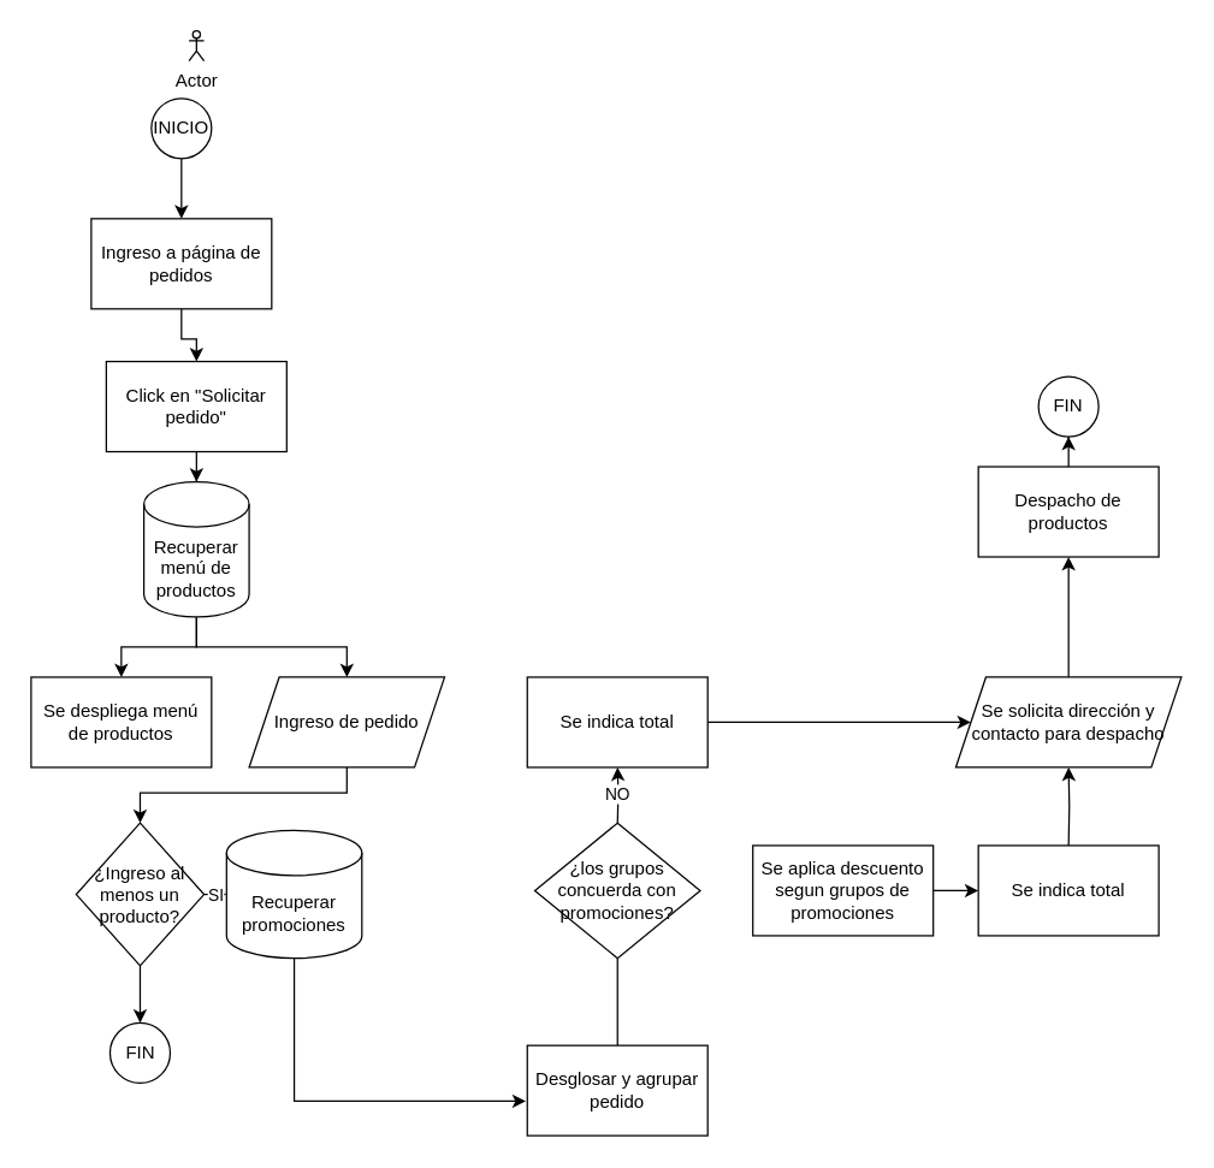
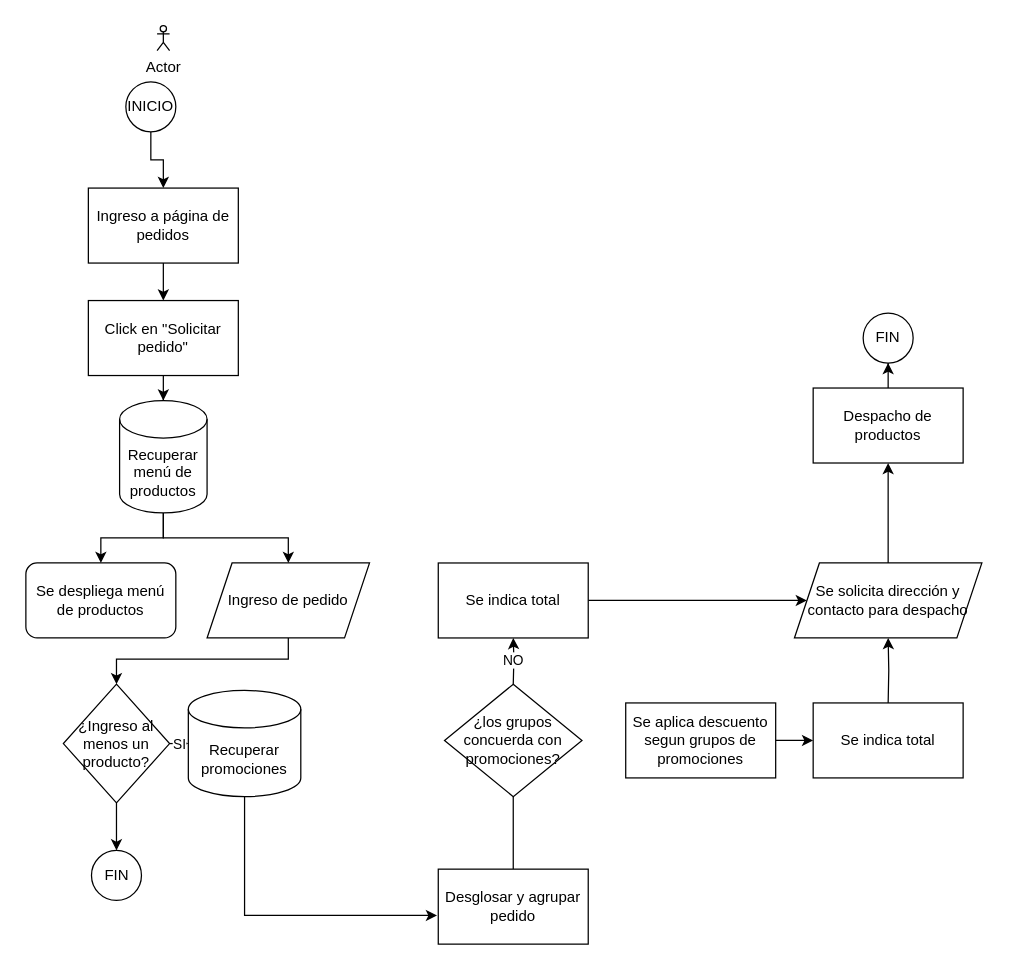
  <mxCell id="0" />
  <mxCell id="1" parent="0" />
  <mxCell id="2" style="edgeStyle=orthogonalEdgeStyle;rounded=0;orthogonalLoop=1;jettySize=auto;html=1;exitX=0.5;exitY=1;exitDx=0;exitDy=0;" parent="1" source="3" target="5" edge="1"><mxGeometry relative="1" as="geometry" /></mxCell>
  <mxCell id="3" value="INICIO" style="ellipse;whiteSpace=wrap;html=1;aspect=fixed;" parent="1" vertex="1"><mxGeometry x="100" y="65" width="40" height="40" as="geometry" /></mxCell>
  <mxCell id="4" value="" style="edgeStyle=orthogonalEdgeStyle;rounded=0;orthogonalLoop=1;jettySize=auto;html=1;" parent="1" source="5" target="8" edge="1"><mxGeometry relative="1" as="geometry" /></mxCell>
- <mxCell id="5" value="Ingreso a página de pedidos" style="rounded=0;whiteSpace=wrap;html=1;" parent="1" vertex="1"><mxGeometry x="60" y="145" width="120" height="60" as="geometry" /></mxCell>
+ <mxCell id="5" value="Ingreso a página de pedidos" style="rounded=0;whiteSpace=wrap;html=1;" parent="1" vertex="1"><mxGeometry x="70" y="150" width="120" height="60" as="geometry" /></mxCell>
  <mxCell id="6" value="Actor" style="shape=umlActor;verticalLabelPosition=bottom;verticalAlign=top;html=1;outlineConnect=0;" parent="1" vertex="1"><mxGeometry x="125" y="20" width="10" height="20" as="geometry" /></mxCell>
  <mxCell id="7" style="edgeStyle=orthogonalEdgeStyle;rounded=0;orthogonalLoop=1;jettySize=auto;html=1;exitX=0.5;exitY=1;exitDx=0;exitDy=0;" parent="1" source="8" target="11" edge="1"><mxGeometry relative="1" as="geometry" /></mxCell>
  <mxCell id="8" value="Click en &quot;Solicitar pedido&quot;" style="rounded=0;whiteSpace=wrap;html=1;" parent="1" vertex="1"><mxGeometry x="70" y="240" width="120" height="60" as="geometry" /></mxCell>
  <mxCell id="9" value="" style="edgeStyle=orthogonalEdgeStyle;rounded=0;orthogonalLoop=1;jettySize=auto;html=1;" parent="1" source="11" target="12" edge="1"><mxGeometry relative="1" as="geometry" /></mxCell>
  <mxCell id="10" style="edgeStyle=orthogonalEdgeStyle;rounded=0;orthogonalLoop=1;jettySize=auto;html=1;exitX=0.5;exitY=1;exitDx=0;exitDy=0;exitPerimeter=0;" parent="1" source="11" target="14" edge="1"><mxGeometry relative="1" as="geometry"><mxPoint x="210" y="440" as="targetPoint" /></mxGeometry></mxCell>
  <mxCell id="11" value="Recuperar menú de productos" style="shape=cylinder3;whiteSpace=wrap;html=1;boundedLbl=1;backgroundOutline=1;size=15;" parent="1" vertex="1"><mxGeometry x="95" y="320" width="70" height="90" as="geometry" /></mxCell>
- <mxCell id="12" value="Se despliega menú de productos" style="whiteSpace=wrap;html=1;" parent="1" vertex="1"><mxGeometry x="20" y="450" width="120" height="60" as="geometry" /></mxCell>
+ <mxCell id="12" value="Se despliega menú de productos" style="whiteSpace=wrap;html=1;rounded=1;" parent="1" vertex="1"><mxGeometry x="20" y="450" width="120" height="60" as="geometry" /></mxCell>
  <mxCell id="13" style="edgeStyle=orthogonalEdgeStyle;rounded=0;orthogonalLoop=1;jettySize=auto;html=1;exitX=0.5;exitY=1;exitDx=0;exitDy=0;entryX=0.5;entryY=0;entryDx=0;entryDy=0;" edge="1" parent="1" source="14" target="34"><mxGeometry relative="1" as="geometry"><mxPoint x="120" y="550" as="targetPoint" /><Array as="points"><mxPoint x="230" y="527" /><mxPoint x="93" y="527" /></Array></mxGeometry></mxCell>
  <mxCell id="14" value="Ingreso de pedido" style="shape=parallelogram;perimeter=parallelogramPerimeter;whiteSpace=wrap;html=1;fixedSize=1;" parent="1" vertex="1"><mxGeometry x="165" y="450" width="130" height="60" as="geometry" /></mxCell>
  <mxCell id="15" style="edgeStyle=orthogonalEdgeStyle;rounded=0;orthogonalLoop=1;jettySize=auto;html=1;exitX=0.5;exitY=1;exitDx=0;exitDy=0;exitPerimeter=0;entryX=-0.008;entryY=0.617;entryDx=0;entryDy=0;entryPerimeter=0;" parent="1" source="16" target="18" edge="1"><mxGeometry relative="1" as="geometry"><mxPoint x="230" y="670" as="targetPoint" /></mxGeometry></mxCell>
  <mxCell id="16" value="Recuperar promociones" style="shape=cylinder3;whiteSpace=wrap;html=1;boundedLbl=1;backgroundOutline=1;size=15;" parent="1" vertex="1"><mxGeometry x="150" y="552" width="90" height="85" as="geometry" /></mxCell>
  <mxCell id="17" value="" style="edgeStyle=orthogonalEdgeStyle;rounded=0;orthogonalLoop=1;jettySize=auto;html=1;endArrow=none;" parent="1" source="18" target="20" edge="1"><mxGeometry relative="1" as="geometry" /></mxCell>
  <mxCell id="18" value="Desglosar y agrupar pedido" style="whiteSpace=wrap;html=1;" parent="1" vertex="1"><mxGeometry x="350" y="695" width="120" height="60" as="geometry" /></mxCell>
  <mxCell id="19" value="NO" style="edgeStyle=orthogonalEdgeStyle;rounded=0;orthogonalLoop=1;jettySize=auto;html=1;" parent="1" target="22" edge="1"><mxGeometry relative="1" as="geometry"><mxPoint x="410" y="547" as="sourcePoint" /></mxGeometry></mxCell>
  <mxCell id="20" value="¿los grupos concuerda con promociones?" style="rhombus;whiteSpace=wrap;html=1;" parent="1" vertex="1"><mxGeometry x="355" y="547" width="110" height="90" as="geometry" /></mxCell>
  <mxCell id="21" value="" style="edgeStyle=orthogonalEdgeStyle;rounded=0;orthogonalLoop=1;jettySize=auto;html=1;" parent="1" source="22" target="28" edge="1"><mxGeometry relative="1" as="geometry" /></mxCell>
  <mxCell id="22" value="Se indica total" style="whiteSpace=wrap;html=1;" parent="1" vertex="1"><mxGeometry x="350" y="450" width="120" height="60" as="geometry" /></mxCell>
  <mxCell id="23" value="" style="edgeStyle=orthogonalEdgeStyle;rounded=0;orthogonalLoop=1;jettySize=auto;html=1;" parent="1" source="24" target="26" edge="1"><mxGeometry relative="1" as="geometry" /></mxCell>
  <mxCell id="24" value="Se aplica descuento segun grupos de promociones" style="whiteSpace=wrap;html=1;" parent="1" vertex="1"><mxGeometry x="500" y="562" width="120" height="60" as="geometry" /></mxCell>
  <mxCell id="25" style="edgeStyle=orthogonalEdgeStyle;rounded=0;orthogonalLoop=1;jettySize=auto;html=1;exitX=0.5;exitY=0;exitDx=0;exitDy=0;" parent="1" target="28" edge="1"><mxGeometry relative="1" as="geometry"><mxPoint x="710" y="562" as="sourcePoint" /></mxGeometry></mxCell>
  <mxCell id="26" value="Se indica total" style="whiteSpace=wrap;html=1;" parent="1" vertex="1"><mxGeometry x="650" y="562" width="120" height="60" as="geometry" /></mxCell>
  <mxCell id="27" value="" style="edgeStyle=orthogonalEdgeStyle;rounded=0;orthogonalLoop=1;jettySize=auto;html=1;" parent="1" source="28" target="30" edge="1"><mxGeometry relative="1" as="geometry" /></mxCell>
  <mxCell id="28" value="Se solicita dirección y contacto para despacho" style="shape=parallelogram;perimeter=parallelogramPerimeter;whiteSpace=wrap;html=1;fixedSize=1;" parent="1" vertex="1"><mxGeometry x="635" y="450" width="150" height="60" as="geometry" /></mxCell>
  <mxCell id="29" value="" style="edgeStyle=orthogonalEdgeStyle;rounded=0;orthogonalLoop=1;jettySize=auto;html=1;" parent="1" source="30" target="31" edge="1"><mxGeometry relative="1" as="geometry" /></mxCell>
  <mxCell id="30" value="Despacho de productos" style="whiteSpace=wrap;html=1;" parent="1" vertex="1"><mxGeometry x="650" y="310" width="120" height="60" as="geometry" /></mxCell>
  <mxCell id="31" value="FIN" style="ellipse;whiteSpace=wrap;html=1;aspect=fixed;" parent="1" vertex="1"><mxGeometry x="690" y="250" width="40" height="40" as="geometry" /></mxCell>
  <mxCell id="32" value="SI" style="edgeStyle=orthogonalEdgeStyle;rounded=0;orthogonalLoop=1;jettySize=auto;html=1;exitX=1;exitY=0.5;exitDx=0;exitDy=0;entryX=0;entryY=0.5;entryDx=0;entryDy=0;entryPerimeter=0;" edge="1" parent="1" source="34" target="16"><mxGeometry relative="1" as="geometry" /></mxCell>
  <mxCell id="33" style="edgeStyle=orthogonalEdgeStyle;rounded=0;orthogonalLoop=1;jettySize=auto;html=1;exitX=0.5;exitY=1;exitDx=0;exitDy=0;entryX=0.5;entryY=0;entryDx=0;entryDy=0;" edge="1" parent="1" source="34" target="35"><mxGeometry relative="1" as="geometry" /></mxCell>
  <mxCell id="34" value="¿Ingreso al menos un producto?" style="rhombus;whiteSpace=wrap;html=1;" vertex="1" parent="1"><mxGeometry x="50" y="547" width="85" height="95" as="geometry" /></mxCell>
  <mxCell id="35" value="FIN" style="ellipse;whiteSpace=wrap;html=1;aspect=fixed;" vertex="1" parent="1"><mxGeometry x="72.5" y="680" width="40" height="40" as="geometry" /></mxCell>
